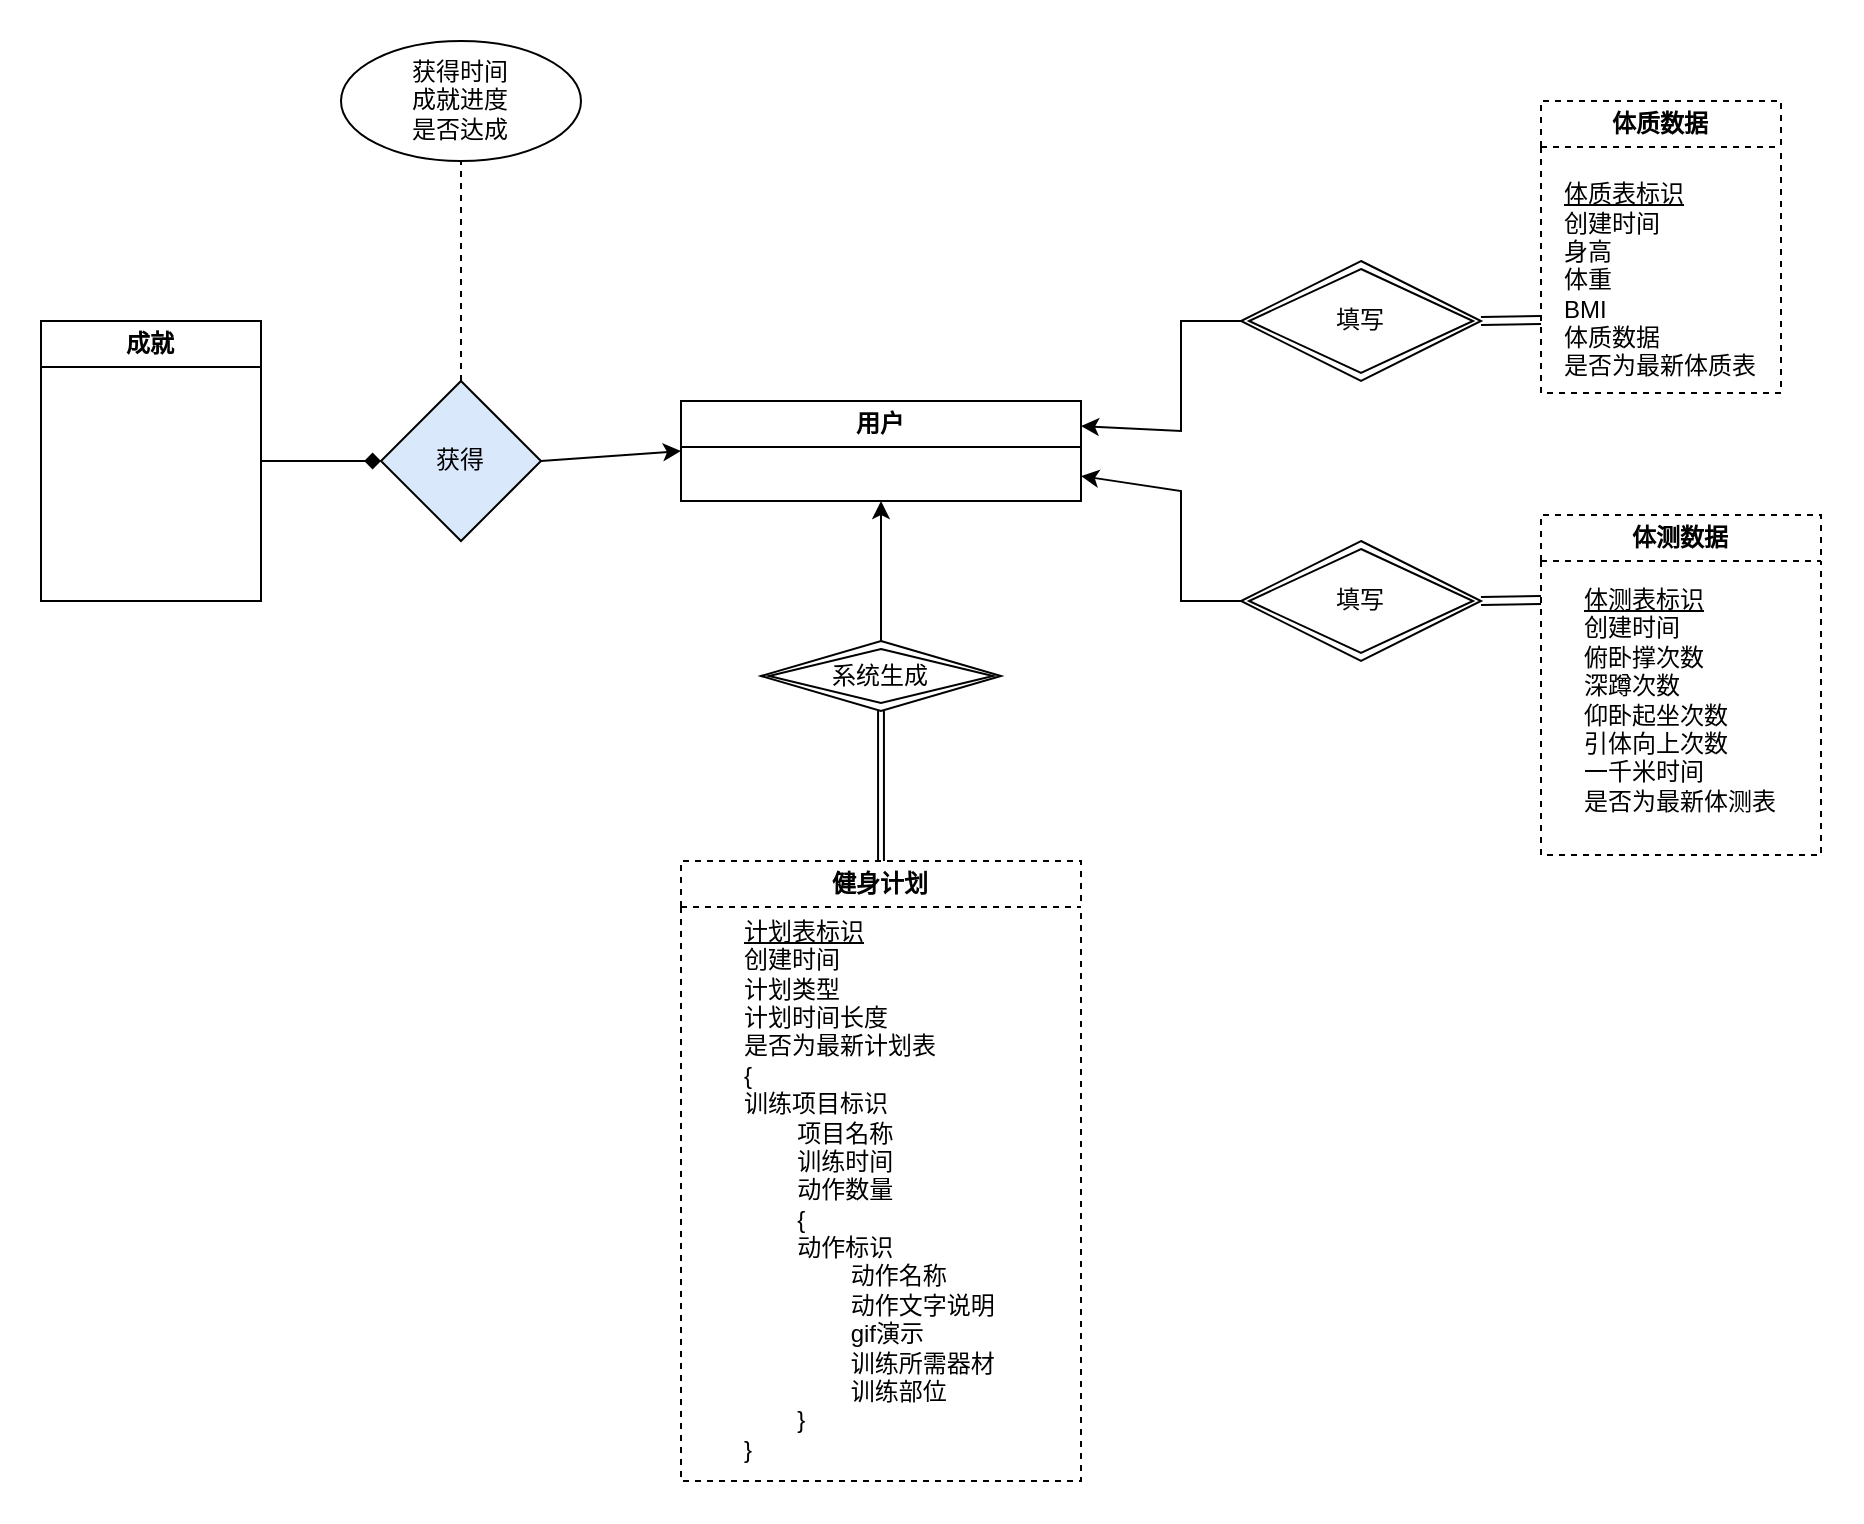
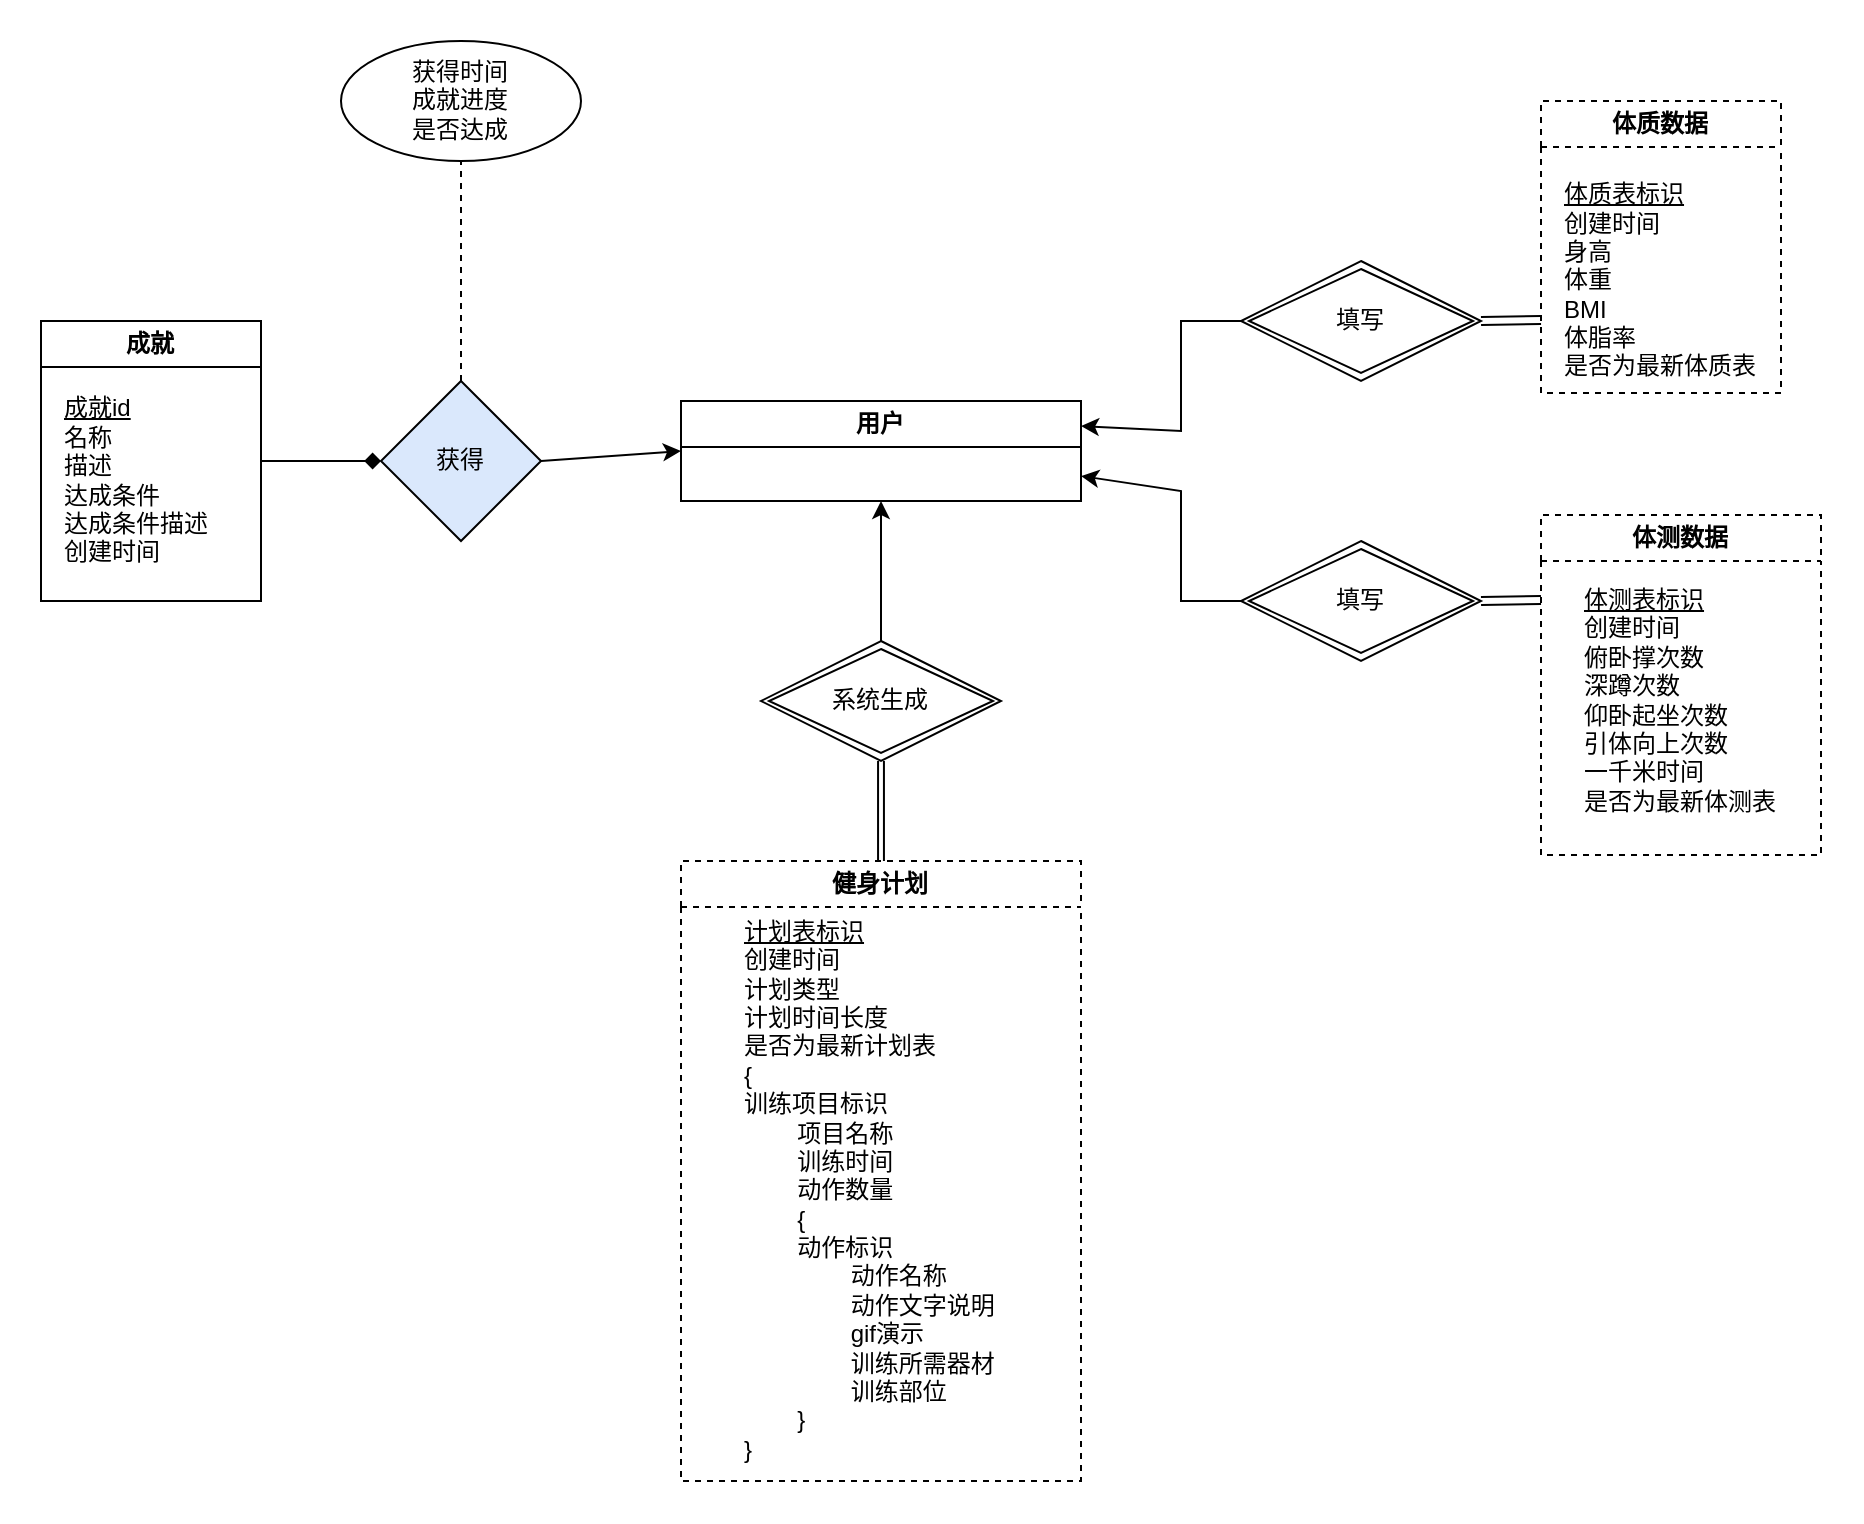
  <mxCell id="0" />
  <mxCell id="1" parent="0" />
  <mxCell id="2" value="用户" style="swimlane;whiteSpace=wrap;html=1;startSize=23;" vertex="1" parent="1"><mxGeometry x="340" y="200" width="200" height="50" as="geometry" /></mxCell>
  <mxCell id="3" value="获得" style="rhombus;whiteSpace=wrap;html=1;fillColor=#dae8fc;" vertex="1" parent="1"><mxGeometry x="190" y="190" width="80" height="80" as="geometry" /></mxCell>
  <mxCell id="4" value="成就" style="swimlane;whiteSpace=wrap;html=1;startSize=23;" vertex="1" parent="1"><mxGeometry x="20" y="160" width="110" height="140" as="geometry" /></mxCell>
+ <mxCell id="5" value="&lt;u&gt;成就id&lt;/u&gt;&lt;div&gt;名称&lt;/div&gt;&lt;div&gt;描述&lt;/div&gt;&lt;div&gt;达成条件&lt;/div&gt;&lt;div&gt;达成条件描述&lt;/div&gt;&lt;div&gt;创建时间&lt;/div&gt;" style="text;html=1;align=left;verticalAlign=middle;resizable=0;points=[];autosize=1;strokeColor=none;fillColor=none;" vertex="1" parent="4"><mxGeometry x="10" y="30" width="100" height="100" as="geometry" /></mxCell>
  <mxCell id="6" value="" style="endArrow=classic;html=1;rounded=0;exitX=1;exitY=0.5;exitDx=0;exitDy=0;entryX=0;entryY=0.5;entryDx=0;entryDy=0;" edge="1" parent="1" source="3" target="2"><mxGeometry width="50" height="50" relative="1" as="geometry"><mxPoint x="400" y="360" as="sourcePoint" /><mxPoint x="450" y="310" as="targetPoint" /></mxGeometry></mxCell>
  <mxCell id="7" value="" style="endArrow=diamond;html=1;rounded=0;exitX=1;exitY=0.5;exitDx=0;exitDy=0;entryX=0;entryY=0.5;entryDx=0;entryDy=0;" edge="1" parent="1" source="4" target="3"><mxGeometry width="50" height="50" relative="1" as="geometry"><mxPoint x="400" y="360" as="sourcePoint" /><mxPoint x="450" y="310" as="targetPoint" /></mxGeometry></mxCell>
  <mxCell id="8" value="体质数据" style="swimlane;whiteSpace=wrap;html=1;startSize=23;shadow=0;glass=0;rounded=0;treeMoving=0;autosize=0;noLabel=0;portConstraintRotation=0;snapToPoint=0;fixDash=0;metaEdit=0;backgroundOutline=0;swimlaneLine=1;dashed=1;" vertex="1" parent="1"><mxGeometry x="770" y="50" width="120" height="146" as="geometry" /></mxCell>
- <mxCell id="9" value="&lt;div&gt;&lt;u&gt;体质表标识&lt;/u&gt;&lt;/div&gt;&lt;div&gt;创建时间&lt;/div&gt;&lt;div&gt;身高&lt;/div&gt;&lt;div&gt;体重&lt;/div&gt;&lt;div&gt;BMI&lt;/div&gt;&lt;div&gt;体质数据&lt;/div&gt;&lt;div&gt;是否为最新体质表&lt;/div&gt;" style="text;html=1;align=left;verticalAlign=middle;resizable=0;points=[];autosize=1;strokeColor=none;fillColor=none;" vertex="1" parent="8"><mxGeometry x="10" y="35" width="120" height="110" as="geometry" /></mxCell>
+ <mxCell id="9" value="&lt;div&gt;&lt;u&gt;体质表标识&lt;/u&gt;&lt;/div&gt;&lt;div&gt;创建时间&lt;/div&gt;&lt;div&gt;身高&lt;/div&gt;&lt;div&gt;体重&lt;/div&gt;&lt;div&gt;BMI&lt;/div&gt;&lt;div&gt;体脂率&lt;/div&gt;&lt;div&gt;是否为最新体质表&lt;/div&gt;" style="text;html=1;align=left;verticalAlign=middle;resizable=0;points=[];autosize=1;strokeColor=none;fillColor=none;" vertex="1" parent="8"><mxGeometry x="10" y="35" width="120" height="110" as="geometry" /></mxCell>
  <mxCell id="10" value="健身计划" style="swimlane;whiteSpace=wrap;html=1;dashed=1;" vertex="1" parent="1"><mxGeometry x="340" y="430" width="200" height="310" as="geometry" /></mxCell>
  <mxCell id="11" value="&lt;u&gt;计划表标识&lt;/u&gt;&lt;div&gt;创建时间&lt;/div&gt;&lt;div&gt;计划类型&lt;/div&gt;&lt;div&gt;计划时间长度&lt;/div&gt;&lt;div&gt;是否为最新计划表&lt;/div&gt;&lt;div&gt;{&lt;/div&gt;&lt;div&gt;训练项目标识&lt;/div&gt;&lt;div&gt;&lt;span style=&quot;white-space: pre;&quot;&gt;&#09;&lt;/span&gt;项目名称&lt;br&gt;&lt;/div&gt;&lt;div&gt;&lt;span style=&quot;white-space: pre;&quot;&gt;&#09;&lt;/span&gt;训练时间&lt;/div&gt;&lt;div&gt;&lt;span style=&quot;white-space: pre;&quot;&gt;&#09;&lt;/span&gt;动作数量&lt;br&gt;&lt;/div&gt;&lt;div&gt;&lt;span style=&quot;white-space: pre;&quot;&gt;&#09;&lt;/span&gt;{&lt;br&gt;&lt;/div&gt;&lt;div&gt;&lt;span style=&quot;white-space: pre;&quot;&gt;&#09;&lt;/span&gt;动作标识&lt;/div&gt;&lt;div&gt;&lt;span style=&quot;white-space: pre;&quot;&gt;&#09;&lt;span style=&quot;white-space: pre;&quot;&gt;&#09;&lt;/span&gt;&lt;/span&gt;动作名称&lt;br&gt;&lt;/div&gt;&lt;div&gt;&lt;span style=&quot;white-space: pre;&quot;&gt;&#09;&lt;span style=&quot;white-space: pre;&quot;&gt;&#09;&lt;/span&gt;&lt;/span&gt;动作文字说明&lt;br&gt;&lt;/div&gt;&lt;div&gt;&lt;span style=&quot;white-space: pre;&quot;&gt;&#09;&lt;span style=&quot;white-space: pre;&quot;&gt;&#09;&lt;/span&gt;&lt;/span&gt;gif演示&lt;br&gt;&lt;/div&gt;&lt;div&gt;&lt;span style=&quot;white-space: pre;&quot;&gt;&#09;&lt;span style=&quot;white-space: pre;&quot;&gt;&#09;&lt;/span&gt;&lt;/span&gt;训练所需器材&lt;br&gt;&lt;/div&gt;&lt;div&gt;&lt;span style=&quot;white-space: pre;&quot;&gt;&#09;&lt;span style=&quot;white-space: pre;&quot;&gt;&#09;&lt;/span&gt;&lt;/span&gt;训练部位&lt;br&gt;&lt;/div&gt;&lt;div&gt;&lt;span style=&quot;white-space: pre;&quot;&gt;&#09;&lt;/span&gt;}&lt;br&gt;&lt;/div&gt;&lt;div&gt;}&lt;/div&gt;" style="text;html=1;align=left;verticalAlign=middle;resizable=0;points=[];autosize=1;strokeColor=none;fillColor=none;" vertex="1" parent="10"><mxGeometry x="30" y="20" width="150" height="290" as="geometry" /></mxCell>
  <mxCell id="12" value="" style="endArrow=classic;html=1;rounded=0;exitX=0;exitY=0.5;exitDx=0;exitDy=0;entryX=1;entryY=0.25;entryDx=0;entryDy=0;" edge="1" parent="1" source="22" target="2"><mxGeometry width="50" height="50" relative="1" as="geometry"><mxPoint x="590" y="120" as="sourcePoint" /><mxPoint x="510" y="52.5" as="targetPoint" /><Array as="points"><mxPoint x="590" y="160" /><mxPoint x="590" y="180" /><mxPoint x="590" y="215" /></Array></mxGeometry></mxCell>
  <mxCell id="13" value="" style="endArrow=none;html=1;rounded=0;exitX=1;exitY=0.5;exitDx=0;exitDy=0;entryX=0;entryY=0.75;entryDx=0;entryDy=0;shape=link;" edge="1" parent="1" source="22" target="8"><mxGeometry width="50" height="50" relative="1" as="geometry"><mxPoint x="670" y="120" as="sourcePoint" /><mxPoint x="450" y="310" as="targetPoint" /></mxGeometry></mxCell>
  <mxCell id="14" value="" style="endArrow=classic;html=1;rounded=0;entryX=0.5;entryY=1;entryDx=0;entryDy=0;exitX=0.5;exitY=0;exitDx=0;exitDy=0;" edge="1" parent="1" source="24" target="2"><mxGeometry width="50" height="50" relative="1" as="geometry"><mxPoint x="440" y="310" as="sourcePoint" /><mxPoint x="450" y="310" as="targetPoint" /></mxGeometry></mxCell>
  <mxCell id="15" value="" style="endArrow=none;html=1;rounded=0;entryX=0.5;entryY=1;entryDx=0;entryDy=0;exitX=0.5;exitY=0;exitDx=0;exitDy=0;shape=link;width=2.941;" edge="1" parent="1" source="10" target="24"><mxGeometry width="50" height="50" relative="1" as="geometry"><mxPoint x="400" y="360" as="sourcePoint" /><mxPoint x="440" y="390" as="targetPoint" /></mxGeometry></mxCell>
  <mxCell id="16" value="" style="endArrow=classic;html=1;rounded=0;entryX=1;entryY=0.75;entryDx=0;entryDy=0;exitX=0;exitY=0.5;exitDx=0;exitDy=0;" edge="1" parent="1" source="23" target="2"><mxGeometry width="50" height="50" relative="1" as="geometry"><mxPoint x="610" y="350" as="sourcePoint" /><mxPoint x="570" y="280" as="targetPoint" /><Array as="points"><mxPoint x="590" y="300" /><mxPoint x="590" y="280" /><mxPoint x="590" y="245" /></Array></mxGeometry></mxCell>
  <mxCell id="17" value="体测数据" style="swimlane;whiteSpace=wrap;html=1;dashed=1;" vertex="1" parent="1"><mxGeometry x="770" y="257" width="140" height="170" as="geometry" /></mxCell>
  <mxCell id="18" value="&lt;u&gt;体测表标识&lt;/u&gt;&lt;div&gt;创建时间&lt;/div&gt;&lt;div&gt;俯卧撑次数&lt;/div&gt;&lt;div&gt;深蹲次数&lt;/div&gt;&lt;div&gt;仰卧起坐次数&lt;/div&gt;&lt;div&gt;引体向上次数&lt;/div&gt;&lt;div&gt;一千米时间&lt;/div&gt;&lt;div&gt;是否为最新体测表&lt;/div&gt;" style="text;html=1;align=left;verticalAlign=middle;resizable=0;points=[];autosize=1;strokeColor=none;fillColor=none;" vertex="1" parent="17"><mxGeometry x="20" y="28" width="120" height="130" as="geometry" /></mxCell>
  <mxCell id="19" value="" style="endArrow=none;html=1;rounded=0;exitX=1;exitY=0.5;exitDx=0;exitDy=0;entryX=0;entryY=0.25;entryDx=0;entryDy=0;shape=link;" edge="1" parent="1" source="23" target="17"><mxGeometry width="50" height="50" relative="1" as="geometry"><mxPoint x="690" y="350" as="sourcePoint" /><mxPoint x="750" y="320" as="targetPoint" /></mxGeometry></mxCell>
  <mxCell id="20" value="" style="endArrow=none;dashed=1;html=1;rounded=0;exitX=0.5;exitY=0;exitDx=0;exitDy=0;entryX=0.5;entryY=1;entryDx=0;entryDy=0;" edge="1" parent="1" source="3" target="21"><mxGeometry width="50" height="50" relative="1" as="geometry"><mxPoint x="230" y="180" as="sourcePoint" /><mxPoint x="230" y="120" as="targetPoint" /></mxGeometry></mxCell>
  <mxCell id="21" value="获得时间&lt;div&gt;成就进度&lt;/div&gt;&lt;div&gt;是否达成&lt;/div&gt;" style="ellipse;whiteSpace=wrap;html=1;" vertex="1" parent="1"><mxGeometry x="170" y="20" width="120" height="60" as="geometry" /></mxCell>
  <mxCell id="22" value="填写" style="shape=rhombus;double=1;perimeter=rhombusPerimeter;whiteSpace=wrap;html=1;align=center;" vertex="1" parent="1"><mxGeometry x="620" y="130" width="120" height="60" as="geometry" /></mxCell>
  <mxCell id="23" value="填写" style="shape=rhombus;double=1;perimeter=rhombusPerimeter;whiteSpace=wrap;html=1;align=center;" vertex="1" parent="1"><mxGeometry x="620" y="270" width="120" height="60" as="geometry" /></mxCell>
- <mxCell id="24" value="系统生成" style="shape=rhombus;double=1;perimeter=rhombusPerimeter;whiteSpace=wrap;html=1;align=center;" vertex="1" parent="1"><mxGeometry x="380" y="320" width="120" height="35" as="geometry" /></mxCell>
+ <mxCell id="24" value="系统生成" style="shape=rhombus;double=1;perimeter=rhombusPerimeter;whiteSpace=wrap;html=1;align=center;" vertex="1" parent="1"><mxGeometry x="380" y="320" width="120" height="60" as="geometry" /></mxCell>
